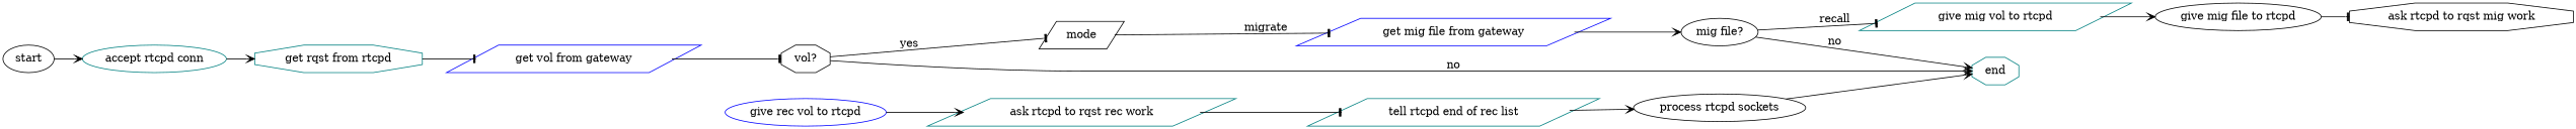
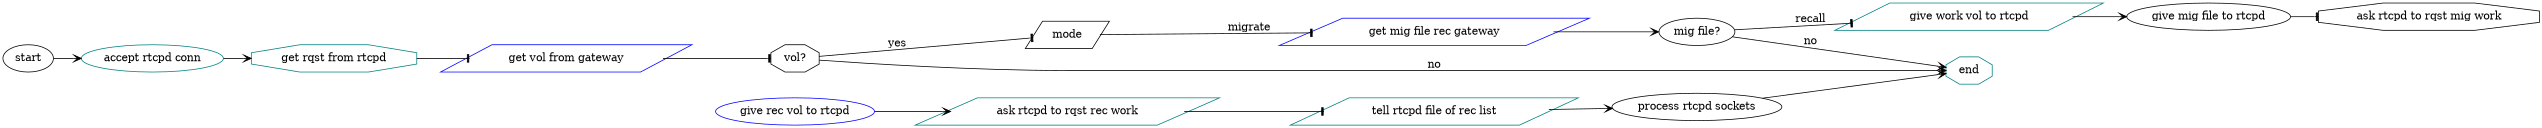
  digraph {
    rankdir=LR
    node [color=black shape=ellipse]
    edge [arrowhead=vee]
    start
    "accept rtcpd conn" [color=teal]
    "get rqst from rtcpd" [color=teal shape=octagon]
    "get vol from gateway" [color=blue shape=parallelogram]
    "vol?" [shape=octagon]
    end [color=teal shape=octagon]
    mode [shape=parallelogram]
-   "get mig file from gateway" [color=blue shape=parallelogram]
+   "get mig file from gateway" [color=blue shape=parallelogram label="get mig file rec gateway"]
    "mig file?"
    "give rec vol to rtcpd" [color=blue]
    "ask rtcpd to rqst rec work" [color=teal shape=parallelogram]
-   "give mig vol to rtcpd" [color=teal shape=parallelogram]
+   "give mig vol to rtcpd" [color=teal shape=parallelogram label="give work vol to rtcpd"]
    "give mig file to rtcpd"
    "ask rtcpd to rqst mig work" [shape=octagon]
    "process rtcpd sockets"
-   "tell rtcpd end of rec list" [color=teal shape=parallelogram]
+   "tell rtcpd end of rec list" [color=teal shape=parallelogram label="tell rtcpd file of rec list"]
    start -> "accept rtcpd conn"
    "accept rtcpd conn" -> "get rqst from rtcpd"
    "get rqst from rtcpd" -> "get vol from gateway" [arrowhead=tee]
    "get vol from gateway" -> "vol?" [arrowhead=tee]
    "vol?" -> end [label=no]
    "vol?" -> mode [arrowhead=tee label=yes]
    mode -> "get mig file from gateway" [arrowhead=tee label=migrate]
    "get mig file from gateway" -> "mig file?"
    "mig file?" -> end [label=no]
    "mig file?" -> "give mig vol to rtcpd" [arrowhead=tee label=recall]
    "give rec vol to rtcpd" -> "ask rtcpd to rqst rec work"
    "ask rtcpd to rqst rec work" -> "tell rtcpd end of rec list" [arrowhead=tee]
    "give mig vol to rtcpd" -> "give mig file to rtcpd"
    "give mig file to rtcpd" -> "ask rtcpd to rqst mig work" [arrowhead=tee]
    "process rtcpd sockets" -> end
    "tell rtcpd end of rec list" -> "process rtcpd sockets"
  }
